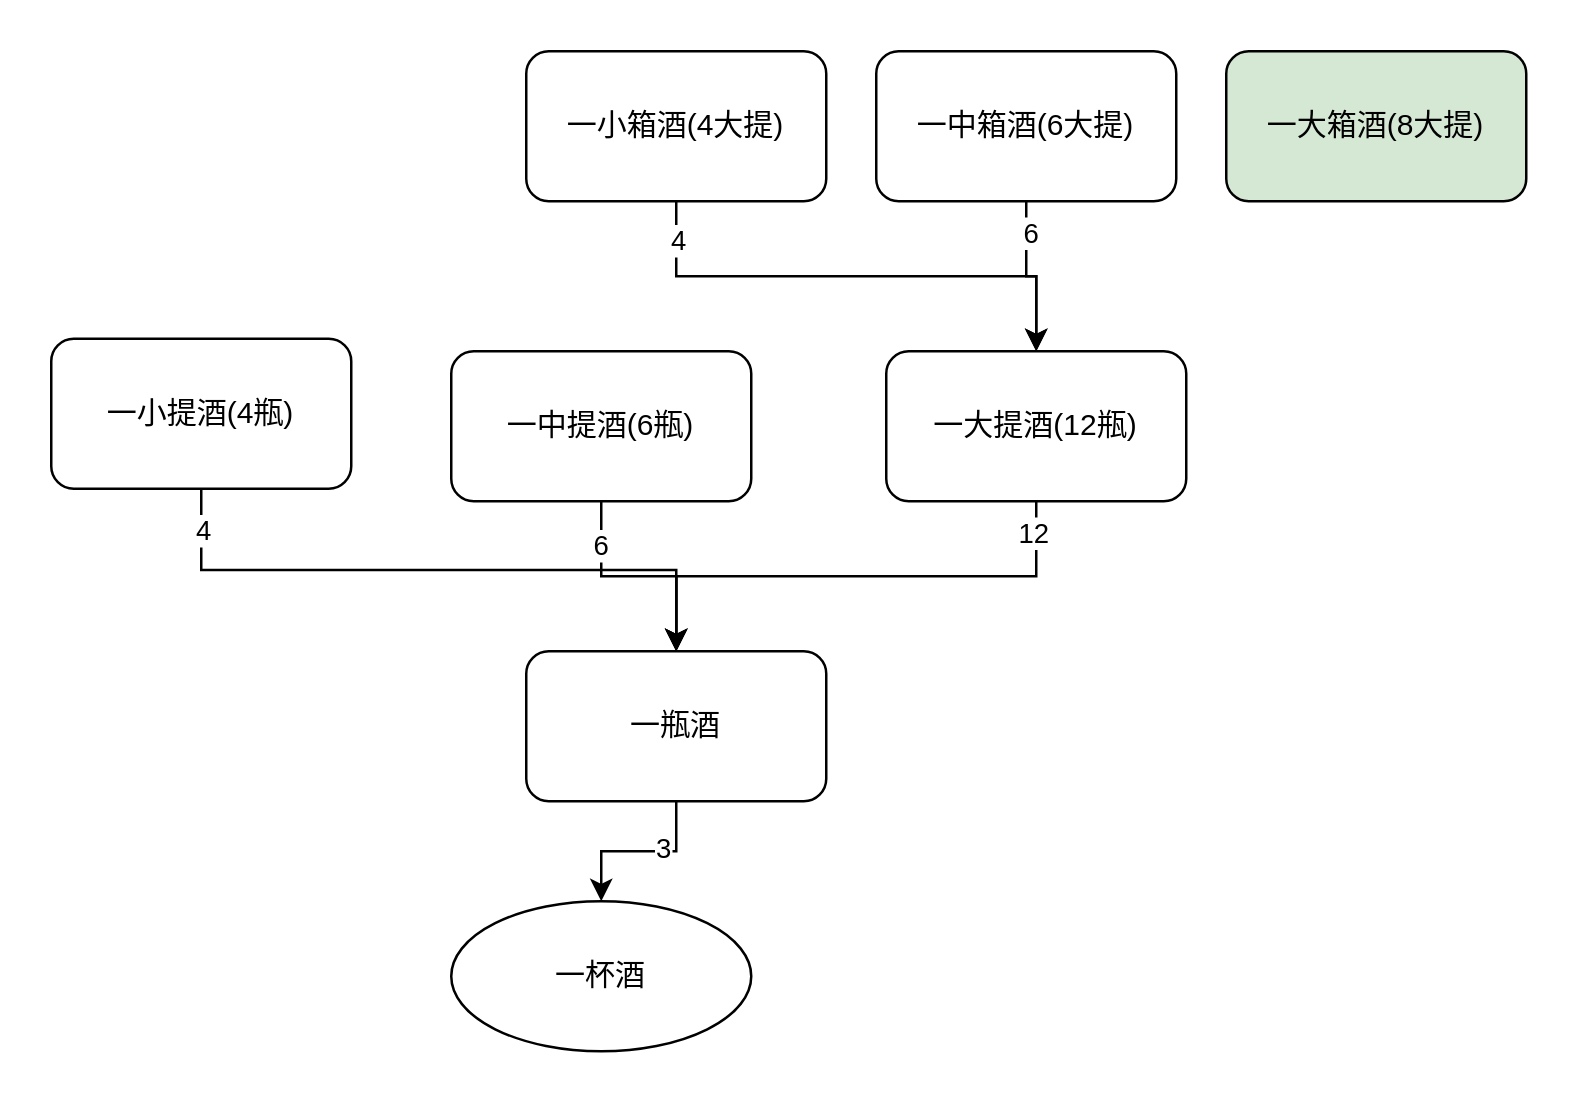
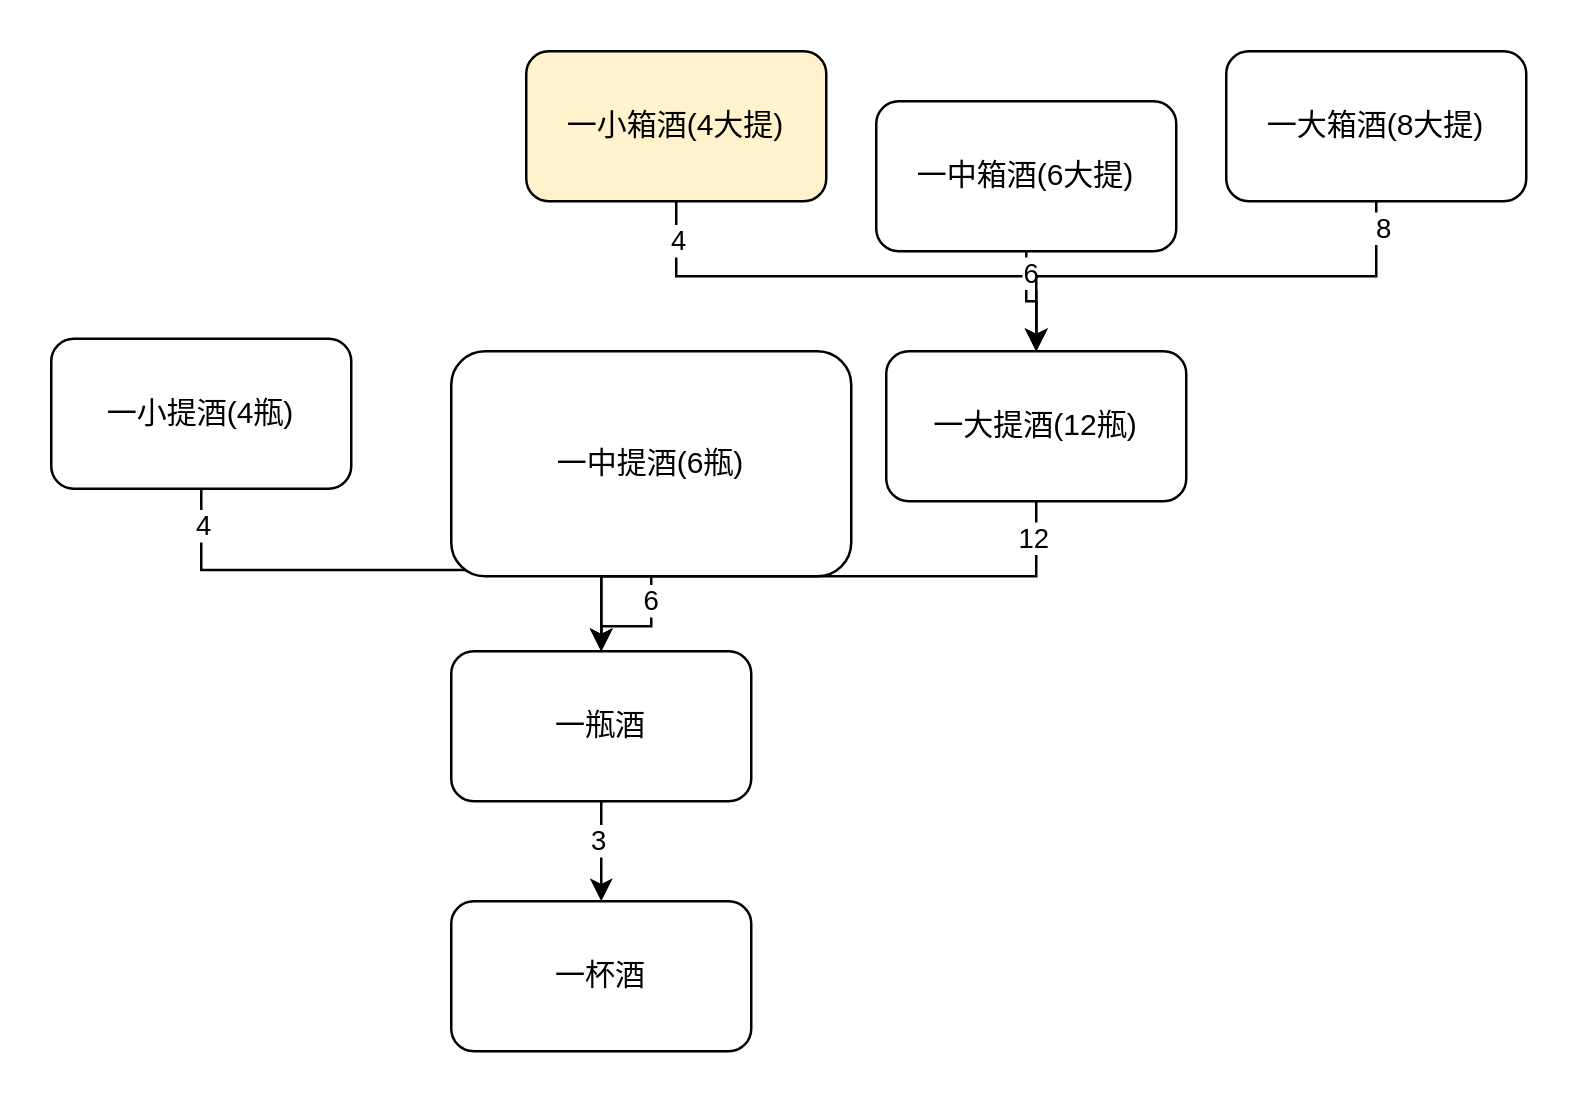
  <mxCell id="0" />
  <mxCell id="1" parent="0" />
  <mxCell id="2" value="" style="edgeStyle=orthogonalEdgeStyle;rounded=0;orthogonalLoop=1;jettySize=auto;html=1;" edge="1" parent="1" source="4" target="5"><mxGeometry relative="1" as="geometry" /></mxCell>
  <mxCell id="3" value="3" style="edgeLabel;html=1;align=center;verticalAlign=middle;resizable=0;points=[];" vertex="1" connectable="0" parent="2"><mxGeometry x="-0.25" y="-2" relative="1" as="geometry"><mxPoint as="offset" /></mxGeometry></mxCell>
- <mxCell id="4" value="一瓶酒" style="rounded=1;whiteSpace=wrap;html=1;" vertex="1" parent="1"><mxGeometry x="210" y="260" width="120" height="60" as="geometry" /></mxCell>
- <mxCell id="5" value="一杯酒" style="ellipse;whiteSpace=wrap;html=1;" vertex="1" parent="1"><mxGeometry x="180" y="360" width="120" height="60" as="geometry" /></mxCell>
+ <mxCell id="4" value="一瓶酒" style="rounded=1;whiteSpace=wrap;html=1;" vertex="1" parent="1"><mxGeometry x="180" y="260" width="120" height="60" as="geometry" /></mxCell>
+ <mxCell id="5" value="一杯酒" style="whiteSpace=wrap;html=1;rounded=1;" vertex="1" parent="1"><mxGeometry x="180" y="360" width="120" height="60" as="geometry" /></mxCell>
  <mxCell id="6" style="edgeStyle=orthogonalEdgeStyle;rounded=0;orthogonalLoop=1;jettySize=auto;html=1;exitX=0.5;exitY=1;exitDx=0;exitDy=0;" edge="1" parent="1" source="8" target="4"><mxGeometry relative="1" as="geometry" /></mxCell>
  <mxCell id="7" value="4" style="edgeLabel;html=1;align=center;verticalAlign=middle;resizable=0;points=[];" vertex="1" connectable="0" parent="6"><mxGeometry x="-0.876" relative="1" as="geometry"><mxPoint as="offset" /></mxGeometry></mxCell>
  <mxCell id="8" value="一小提酒(4瓶)" style="rounded=1;whiteSpace=wrap;html=1;" vertex="1" parent="1"><mxGeometry x="20" y="135" width="120" height="60" as="geometry" /></mxCell>
  <mxCell id="9" style="edgeStyle=orthogonalEdgeStyle;rounded=0;orthogonalLoop=1;jettySize=auto;html=1;exitX=0.5;exitY=1;exitDx=0;exitDy=0;" edge="1" parent="1" source="11" target="4"><mxGeometry relative="1" as="geometry" /></mxCell>
  <mxCell id="10" value="6" style="edgeLabel;html=1;align=center;verticalAlign=middle;resizable=0;points=[];" vertex="1" connectable="0" parent="9"><mxGeometry x="-0.633" y="-1" relative="1" as="geometry"><mxPoint as="offset" /></mxGeometry></mxCell>
- <mxCell id="11" value="一中提酒(6瓶)" style="rounded=1;whiteSpace=wrap;html=1;" vertex="1" parent="1"><mxGeometry x="180" y="140" width="120" height="60" as="geometry" /></mxCell>
+ <mxCell id="11" value="一中提酒(6瓶)" style="rounded=1;whiteSpace=wrap;html=1;" vertex="1" parent="1"><mxGeometry x="180" y="140" width="160" height="90" as="geometry" /></mxCell>
  <mxCell id="12" style="edgeStyle=orthogonalEdgeStyle;rounded=0;orthogonalLoop=1;jettySize=auto;html=1;exitX=0.5;exitY=1;exitDx=0;exitDy=0;" edge="1" parent="1" source="14" target="4"><mxGeometry relative="1" as="geometry" /></mxCell>
  <mxCell id="13" value="12" style="edgeLabel;html=1;align=center;verticalAlign=middle;resizable=0;points=[];" vertex="1" connectable="0" parent="12"><mxGeometry x="-0.884" y="-2" relative="1" as="geometry"><mxPoint as="offset" /></mxGeometry></mxCell>
  <mxCell id="14" value="一大提酒(12瓶)" style="rounded=1;whiteSpace=wrap;html=1;" vertex="1" parent="1"><mxGeometry x="354" y="140" width="120" height="60" as="geometry" /></mxCell>
  <mxCell id="15" style="edgeStyle=orthogonalEdgeStyle;rounded=0;orthogonalLoop=1;jettySize=auto;html=1;exitX=0.5;exitY=1;exitDx=0;exitDy=0;" edge="1" parent="1" source="17" target="14"><mxGeometry relative="1" as="geometry" /></mxCell>
  <mxCell id="16" value="4" style="edgeLabel;html=1;align=center;verticalAlign=middle;resizable=0;points=[];" vertex="1" connectable="0" parent="15"><mxGeometry x="-0.856" relative="1" as="geometry"><mxPoint as="offset" /></mxGeometry></mxCell>
- <mxCell id="17" value="一小箱酒(4大提)" style="rounded=1;whiteSpace=wrap;html=1;" vertex="1" parent="1"><mxGeometry x="210" y="20" width="120" height="60" as="geometry" /></mxCell>
+ <mxCell id="17" value="一小箱酒(4大提)" style="rounded=1;whiteSpace=wrap;html=1;fillColor=#fff2cc;" vertex="1" parent="1"><mxGeometry x="210" y="20" width="120" height="60" as="geometry" /></mxCell>
  <mxCell id="18" style="edgeStyle=orthogonalEdgeStyle;rounded=0;orthogonalLoop=1;jettySize=auto;html=1;exitX=0.5;exitY=1;exitDx=0;exitDy=0;" edge="1" parent="1" source="20" target="14"><mxGeometry relative="1" as="geometry" /></mxCell>
  <mxCell id="19" value="6" style="edgeLabel;html=1;align=center;verticalAlign=middle;resizable=0;points=[];" vertex="1" connectable="0" parent="18"><mxGeometry x="-0.636" y="1" relative="1" as="geometry"><mxPoint as="offset" /></mxGeometry></mxCell>
- <mxCell id="20" value="一中箱酒(6大提)" style="rounded=1;whiteSpace=wrap;html=1;" vertex="1" parent="1"><mxGeometry x="350" y="20" width="120" height="60" as="geometry" /></mxCell>
- <mxCell id="23" value="一大箱酒(8大提)" style="rounded=1;whiteSpace=wrap;html=1;fillColor=#d5e8d4;" vertex="1" parent="1"><mxGeometry x="490" y="20" width="120" height="60" as="geometry" /></mxCell>
+ <mxCell id="20" value="一中箱酒(6大提)" style="rounded=1;whiteSpace=wrap;html=1;" vertex="1" parent="1"><mxGeometry x="350" y="40" width="120" height="60" as="geometry" /></mxCell>
+ <mxCell id="21" style="edgeStyle=orthogonalEdgeStyle;rounded=0;orthogonalLoop=1;jettySize=auto;html=1;exitX=0.5;exitY=1;exitDx=0;exitDy=0;" edge="1" parent="1" source="23" target="14"><mxGeometry relative="1" as="geometry" /></mxCell>
+ <mxCell id="22" value="8" style="edgeLabel;html=1;align=center;verticalAlign=middle;resizable=0;points=[];" vertex="1" connectable="0" parent="21"><mxGeometry x="-0.893" y="2" relative="1" as="geometry"><mxPoint as="offset" /></mxGeometry></mxCell>
+ <mxCell id="23" value="一大箱酒(8大提)" style="rounded=1;whiteSpace=wrap;html=1;" vertex="1" parent="1"><mxGeometry x="490" y="20" width="120" height="60" as="geometry" /></mxCell>
